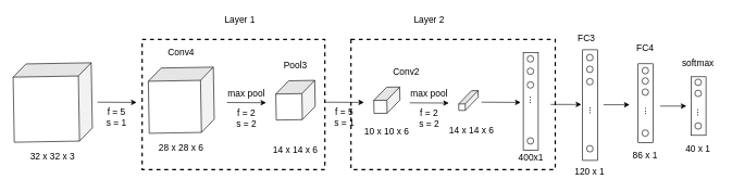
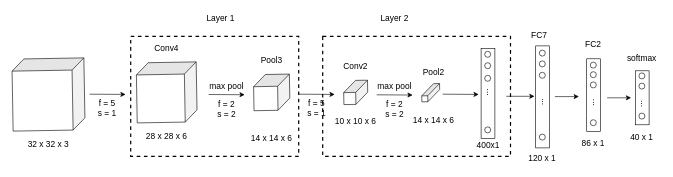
  <mxCell id="0" />
  <mxCell id="1" parent="0" />
  <mxCell id="2" value="" style="rounded=0;whiteSpace=wrap;html=1;fillColor=none;gradientColor=none;fontSize=14;dashed=1;strokeWidth=2;" vertex="1" parent="1"><mxGeometry x="217" y="60" width="280" height="200" as="geometry" /></mxCell>
  <mxCell id="3" value="" style="rounded=0;whiteSpace=wrap;html=1;fillColor=none;gradientColor=none;fontSize=14;dashed=1;strokeWidth=2;" vertex="1" parent="1"><mxGeometry x="537" y="60" width="313" height="200" as="geometry" /></mxCell>
  <mxCell id="4" value="" style="shape=cube;whiteSpace=wrap;html=1;boundedLbl=1;backgroundOutline=1;darkOpacity=0.05;darkOpacity2=0.1;fillColor=#ffffff;gradientColor=none;rotation=89;" vertex="1" parent="1"><mxGeometry x="20" y="97" width="120" height="120" as="geometry" /></mxCell>
  <mxCell id="5" value="32 x 32 x 3" style="text;html=1;strokeColor=none;fillColor=none;align=center;verticalAlign=middle;whiteSpace=wrap;rounded=0;fontSize=14;" vertex="1" parent="1"><mxGeometry x="35" y="230" width="90" height="20" as="geometry" /></mxCell>
  <mxCell id="6" value="" style="endArrow=classic;html=1;fontSize=14;" edge="1" parent="1"><mxGeometry width="50" height="50" relative="1" as="geometry"><mxPoint x="148.5" y="156.5" as="sourcePoint" /><mxPoint x="208.5" y="156.875" as="targetPoint" /></mxGeometry></mxCell>
  <mxCell id="7" value="f = 5&lt;br&gt;s = 1" style="text;html=1;strokeColor=none;fillColor=none;align=center;verticalAlign=middle;whiteSpace=wrap;rounded=0;fontSize=14;" vertex="1" parent="1"><mxGeometry x="158" y="170" width="40" height="20" as="geometry" /></mxCell>
  <mxCell id="8" value="" style="shape=cube;whiteSpace=wrap;html=1;boundedLbl=1;backgroundOutline=1;darkOpacity=0.05;darkOpacity2=0.1;fillColor=#ffffff;gradientColor=none;rotation=89;" vertex="1" parent="1"><mxGeometry x="227" y="103.5" width="100" height="100" as="geometry" /></mxCell>
  <mxCell id="9" value="28 x 28 x 6" style="text;html=1;strokeColor=none;fillColor=none;align=center;verticalAlign=middle;whiteSpace=wrap;rounded=0;fontSize=14;" vertex="1" parent="1"><mxGeometry x="232" y="217" width="90" height="20" as="geometry" /></mxCell>
  <mxCell id="10" value="Conv4" style="text;html=1;strokeColor=none;fillColor=none;align=center;verticalAlign=middle;whiteSpace=wrap;rounded=0;fontSize=14;" vertex="1" parent="1"><mxGeometry x="232" y="70" width="90" height="20" as="geometry" /></mxCell>
  <mxCell id="11" value="" style="endArrow=classic;html=1;fontSize=14;" edge="1" parent="1"><mxGeometry width="50" height="50" relative="1" as="geometry"><mxPoint x="347" y="157" as="sourcePoint" /><mxPoint x="407" y="157.375" as="targetPoint" /></mxGeometry></mxCell>
  <mxCell id="12" value="f = 2&lt;br&gt;s = 2" style="text;html=1;strokeColor=none;fillColor=none;align=center;verticalAlign=middle;whiteSpace=wrap;rounded=0;fontSize=14;" vertex="1" parent="1"><mxGeometry x="357" y="170.5" width="40" height="20" as="geometry" /></mxCell>
  <mxCell id="13" value="max pool" style="text;html=1;strokeColor=none;fillColor=none;align=center;verticalAlign=middle;whiteSpace=wrap;rounded=0;fontSize=14;" vertex="1" parent="1"><mxGeometry x="332" y="133.5" width="90" height="20" as="geometry" /></mxCell>
  <mxCell id="14" value="" style="shape=cube;whiteSpace=wrap;html=1;boundedLbl=1;backgroundOutline=1;darkOpacity=0.05;darkOpacity2=0.1;fillColor=#ffffff;gradientColor=none;rotation=89;" vertex="1" parent="1"><mxGeometry x="422" y="123.5" width="60" height="60" as="geometry" /></mxCell>
  <mxCell id="15" value="Pool3" style="text;html=1;strokeColor=none;fillColor=none;align=center;verticalAlign=middle;whiteSpace=wrap;rounded=0;fontSize=14;" vertex="1" parent="1"><mxGeometry x="407" y="90" width="90" height="20" as="geometry" /></mxCell>
  <mxCell id="16" value="14 x 14 x 6" style="text;html=1;strokeColor=none;fillColor=none;align=center;verticalAlign=middle;whiteSpace=wrap;rounded=0;fontSize=14;" vertex="1" parent="1"><mxGeometry x="407" y="220" width="90" height="20" as="geometry" /></mxCell>
  <mxCell id="17" value="Layer 1" style="text;html=1;strokeColor=none;fillColor=none;align=center;verticalAlign=middle;whiteSpace=wrap;rounded=0;dashed=1;fontSize=14;" vertex="1" parent="1"><mxGeometry x="337" y="20" width="60" height="20" as="geometry" /></mxCell>
  <mxCell id="18" value="" style="endArrow=classic;html=1;fontSize=14;" edge="1" parent="1"><mxGeometry width="50" height="50" relative="1" as="geometry"><mxPoint x="497" y="156.5" as="sourcePoint" /><mxPoint x="557" y="156.875" as="targetPoint" /></mxGeometry></mxCell>
  <mxCell id="19" value="f = 5&lt;br&gt;s = 1" style="text;html=1;strokeColor=none;fillColor=none;align=center;verticalAlign=middle;whiteSpace=wrap;rounded=0;fontSize=14;" vertex="1" parent="1"><mxGeometry x="507" y="170" width="40" height="20" as="geometry" /></mxCell>
  <mxCell id="20" value="" style="shape=cube;whiteSpace=wrap;html=1;boundedLbl=1;backgroundOutline=1;darkOpacity=0.05;darkOpacity2=0.1;fillColor=#ffffff;gradientColor=none;rotation=89;" vertex="1" parent="1"><mxGeometry x="572" y="133.5" width="40" height="40" as="geometry" /></mxCell>
  <mxCell id="21" value="10 x 10 x 6" style="text;html=1;strokeColor=none;fillColor=none;align=center;verticalAlign=middle;whiteSpace=wrap;rounded=0;fontSize=14;" vertex="1" parent="1"><mxGeometry x="547" y="191" width="90" height="20" as="geometry" /></mxCell>
- <mxCell id="22" value="Conv2" style="text;html=1;strokeColor=none;fillColor=none;align=center;verticalAlign=middle;whiteSpace=wrap;rounded=0;fontSize=14;" vertex="1" parent="1"><mxGeometry x="577" y="100" width="90" height="20" as="geometry" /></mxCell>
+ <mxCell id="22" value="Conv2" style="text;html=1;strokeColor=none;fillColor=none;align=center;verticalAlign=middle;whiteSpace=wrap;rounded=0;fontSize=14;" vertex="1" parent="1"><mxGeometry x="547" y="100" width="90" height="20" as="geometry" /></mxCell>
  <mxCell id="23" value="" style="endArrow=classic;html=1;fontSize=14;" edge="1" parent="1"><mxGeometry width="50" height="50" relative="1" as="geometry"><mxPoint x="627" y="157.5" as="sourcePoint" /><mxPoint x="687" y="157.875" as="targetPoint" /></mxGeometry></mxCell>
  <mxCell id="24" value="f = 2&lt;br&gt;s = 2" style="text;html=1;strokeColor=none;fillColor=none;align=center;verticalAlign=middle;whiteSpace=wrap;rounded=0;fontSize=14;" vertex="1" parent="1"><mxGeometry x="637" y="171" width="40" height="20" as="geometry" /></mxCell>
  <mxCell id="25" value="max pool" style="text;html=1;strokeColor=none;fillColor=none;align=center;verticalAlign=middle;whiteSpace=wrap;rounded=0;fontSize=14;" vertex="1" parent="1"><mxGeometry x="612" y="134" width="90" height="20" as="geometry" /></mxCell>
  <mxCell id="26" value="" style="shape=cube;whiteSpace=wrap;html=1;boundedLbl=1;backgroundOutline=1;darkOpacity=0.05;darkOpacity2=0.1;fillColor=#ffffff;gradientColor=none;rotation=89;" vertex="1" parent="1"><mxGeometry x="702" y="139" width="30" height="30" as="geometry" /></mxCell>
  <mxCell id="27" value="14 x 14 x 6" style="text;html=1;strokeColor=none;fillColor=none;align=center;verticalAlign=middle;whiteSpace=wrap;rounded=0;fontSize=14;" vertex="1" parent="1"><mxGeometry x="677" y="190" width="90" height="20" as="geometry" /></mxCell>
  <mxCell id="28" value="Layer 2" style="text;html=1;strokeColor=none;fillColor=none;align=center;verticalAlign=middle;whiteSpace=wrap;rounded=0;dashed=1;fontSize=14;" vertex="1" parent="1"><mxGeometry x="627" y="20" width="60" height="20" as="geometry" /></mxCell>
+ <mxCell id="29" value="Pool2" style="text;html=1;strokeColor=none;fillColor=none;align=center;verticalAlign=middle;whiteSpace=wrap;rounded=0;fontSize=14;" vertex="1" parent="1"><mxGeometry x="677" y="110" width="90" height="20" as="geometry" /></mxCell>
  <mxCell id="30" value="" style="endArrow=classic;html=1;fontSize=14;" edge="1" parent="1"><mxGeometry width="50" height="50" relative="1" as="geometry"><mxPoint x="737" y="156.5" as="sourcePoint" /><mxPoint x="797" y="156.875" as="targetPoint" /></mxGeometry></mxCell>
  <mxCell id="31" value="" style="endArrow=classic;html=1;fontSize=14;" edge="1" parent="1"><mxGeometry width="50" height="50" relative="1" as="geometry"><mxPoint x="843" y="160" as="sourcePoint" /><mxPoint x="890" y="160" as="targetPoint" /></mxGeometry></mxCell>
  <mxCell id="32" value="" style="rounded=0;whiteSpace=wrap;html=1;strokeWidth=1;fillColor=none;gradientColor=none;fontSize=14;" vertex="1" parent="1"><mxGeometry x="801" y="80" width="23" height="150" as="geometry" /></mxCell>
  <mxCell id="33" value="" style="ellipse;whiteSpace=wrap;html=1;strokeWidth=1;fillColor=none;gradientColor=none;fontSize=14;" vertex="1" parent="1"><mxGeometry x="807" y="104" width="10" height="10" as="geometry" /></mxCell>
  <mxCell id="34" value="" style="ellipse;whiteSpace=wrap;html=1;strokeWidth=1;fillColor=none;gradientColor=none;fontSize=14;" vertex="1" parent="1"><mxGeometry x="807" y="85" width="10" height="10" as="geometry" /></mxCell>
  <mxCell id="35" value="..." style="text;html=1;strokeColor=none;fillColor=none;align=center;verticalAlign=middle;whiteSpace=wrap;rounded=0;fontSize=14;rotation=90;" vertex="1" parent="1"><mxGeometry x="797" y="143.5" width="40" height="20" as="geometry" /></mxCell>
  <mxCell id="36" value="" style="ellipse;whiteSpace=wrap;html=1;strokeWidth=1;fillColor=none;gradientColor=none;fontSize=14;" vertex="1" parent="1"><mxGeometry x="807" y="125" width="10" height="10" as="geometry" /></mxCell>
  <mxCell id="37" value="" style="ellipse;whiteSpace=wrap;html=1;strokeWidth=1;fillColor=none;gradientColor=none;fontSize=14;" vertex="1" parent="1"><mxGeometry x="807" y="211" width="10" height="10" as="geometry" /></mxCell>
  <mxCell id="38" value="400x1" style="text;html=1;strokeColor=none;fillColor=none;align=center;verticalAlign=middle;whiteSpace=wrap;rounded=0;dashed=1;fontSize=14;" vertex="1" parent="1"><mxGeometry x="782.5" y="232" width="60" height="20" as="geometry" /></mxCell>
  <mxCell id="39" value="" style="group" vertex="1" connectable="0" parent="1"><mxGeometry x="873" y="47.5" width="226" height="225" as="geometry" /></mxCell>
  <mxCell id="40" value="" style="group" vertex="1" connectable="0" parent="39"><mxGeometry width="226" height="225" as="geometry" /></mxCell>
- <mxCell id="41" value="FC3" style="text;html=1;strokeColor=none;fillColor=none;align=center;verticalAlign=middle;whiteSpace=wrap;rounded=0;fontSize=14;" vertex="1" parent="40"><mxGeometry x="5" width="40" height="20" as="geometry" /></mxCell>
+ <mxCell id="41" value="FC7" style="text;html=1;strokeColor=none;fillColor=none;align=center;verticalAlign=middle;whiteSpace=wrap;rounded=0;fontSize=14;" vertex="1" parent="40"><mxGeometry x="5" width="40" height="20" as="geometry" /></mxCell>
  <mxCell id="42" value="" style="rounded=0;whiteSpace=wrap;html=1;strokeWidth=1;fillColor=none;gradientColor=none;fontSize=14;" vertex="1" parent="40"><mxGeometry x="104" y="50" width="23" height="121" as="geometry" /></mxCell>
  <mxCell id="43" value="" style="ellipse;whiteSpace=wrap;html=1;strokeWidth=1;fillColor=none;gradientColor=none;fontSize=14;" vertex="1" parent="40"><mxGeometry x="110" y="71.5" width="10" height="10" as="geometry" /></mxCell>
  <mxCell id="44" value="" style="ellipse;whiteSpace=wrap;html=1;strokeWidth=1;fillColor=none;gradientColor=none;fontSize=14;" vertex="1" parent="40"><mxGeometry x="110" y="55.5" width="10" height="10" as="geometry" /></mxCell>
  <mxCell id="45" value="..." style="text;html=1;strokeColor=none;fillColor=none;align=center;verticalAlign=middle;whiteSpace=wrap;rounded=0;fontSize=14;rotation=90;" vertex="1" parent="40"><mxGeometry x="100" y="113" width="40" height="20" as="geometry" /></mxCell>
  <mxCell id="46" value="" style="ellipse;whiteSpace=wrap;html=1;strokeWidth=1;fillColor=none;gradientColor=none;fontSize=14;" vertex="1" parent="40"><mxGeometry x="110" y="88.5" width="10" height="10" as="geometry" /></mxCell>
  <mxCell id="47" value="" style="ellipse;whiteSpace=wrap;html=1;strokeWidth=1;fillColor=none;gradientColor=none;fontSize=14;" vertex="1" parent="40"><mxGeometry x="110" y="151.5" width="10" height="10" as="geometry" /></mxCell>
  <mxCell id="48" value="86 x 1" style="text;html=1;strokeColor=none;fillColor=none;align=center;verticalAlign=middle;whiteSpace=wrap;rounded=0;dashed=1;fontSize=14;" vertex="1" parent="40"><mxGeometry x="85" y="180" width="60" height="20" as="geometry" /></mxCell>
- <mxCell id="49" value="FC4" style="text;html=1;strokeColor=none;fillColor=none;align=center;verticalAlign=middle;whiteSpace=wrap;rounded=0;fontSize=14;" vertex="1" parent="40"><mxGeometry x="95" y="15.5" width="40" height="20" as="geometry" /></mxCell>
+ <mxCell id="49" value="FC2" style="text;html=1;strokeColor=none;fillColor=none;align=center;verticalAlign=middle;whiteSpace=wrap;rounded=0;fontSize=14;" vertex="1" parent="40"><mxGeometry x="95" y="15.5" width="40" height="20" as="geometry" /></mxCell>
  <mxCell id="50" value="" style="rounded=0;whiteSpace=wrap;html=1;strokeWidth=1;fillColor=none;gradientColor=none;fontSize=14;" vertex="1" parent="40"><mxGeometry x="19" y="28.5" width="23" height="170" as="geometry" /></mxCell>
  <mxCell id="51" value="" style="ellipse;whiteSpace=wrap;html=1;strokeWidth=1;fillColor=none;gradientColor=none;fontSize=14;" vertex="1" parent="40"><mxGeometry x="25" y="53.5" width="10" height="10" as="geometry" /></mxCell>
  <mxCell id="52" value="" style="ellipse;whiteSpace=wrap;html=1;strokeWidth=1;fillColor=none;gradientColor=none;fontSize=14;" vertex="1" parent="40"><mxGeometry x="25" y="35.5" width="10" height="10" as="geometry" /></mxCell>
  <mxCell id="53" value="..." style="text;html=1;strokeColor=none;fillColor=none;align=center;verticalAlign=middle;whiteSpace=wrap;rounded=0;fontSize=14;rotation=90;" vertex="1" parent="40"><mxGeometry x="15" y="112" width="40" height="20" as="geometry" /></mxCell>
  <mxCell id="54" value="" style="ellipse;whiteSpace=wrap;html=1;strokeWidth=1;fillColor=none;gradientColor=none;fontSize=14;" vertex="1" parent="40"><mxGeometry x="25" y="72.5" width="10" height="10" as="geometry" /></mxCell>
  <mxCell id="55" value="" style="ellipse;whiteSpace=wrap;html=1;strokeWidth=1;fillColor=none;gradientColor=none;fontSize=14;" vertex="1" parent="40"><mxGeometry x="25" y="175.5" width="10" height="10" as="geometry" /></mxCell>
  <mxCell id="56" value="120 x 1" style="text;html=1;strokeColor=none;fillColor=none;align=center;verticalAlign=middle;whiteSpace=wrap;rounded=0;dashed=1;fontSize=14;" vertex="1" parent="40"><mxGeometry y="205" width="60" height="20" as="geometry" /></mxCell>
  <mxCell id="57" value="" style="endArrow=classic;html=1;fontSize=14;" edge="1" parent="40"><mxGeometry width="50" height="50" relative="1" as="geometry"><mxPoint x="51" y="113" as="sourcePoint" /><mxPoint x="91" y="113" as="targetPoint" /></mxGeometry></mxCell>
  <mxCell id="58" value="" style="rounded=0;whiteSpace=wrap;html=1;strokeWidth=1;fillColor=none;gradientColor=none;fontSize=14;" vertex="1" parent="40"><mxGeometry x="185" y="70" width="23" height="90" as="geometry" /></mxCell>
  <mxCell id="59" value="" style="ellipse;whiteSpace=wrap;html=1;strokeWidth=1;fillColor=none;gradientColor=none;fontSize=14;" vertex="1" parent="40"><mxGeometry x="191" y="73.5" width="10" height="10" as="geometry" /></mxCell>
  <mxCell id="60" value="..." style="text;html=1;strokeColor=none;fillColor=none;align=center;verticalAlign=middle;whiteSpace=wrap;rounded=0;fontSize=14;rotation=90;" vertex="1" parent="40"><mxGeometry x="181" y="115" width="40" height="20" as="geometry" /></mxCell>
  <mxCell id="61" value="" style="ellipse;whiteSpace=wrap;html=1;strokeWidth=1;fillColor=none;gradientColor=none;fontSize=14;" vertex="1" parent="40"><mxGeometry x="191" y="90.5" width="10" height="10" as="geometry" /></mxCell>
  <mxCell id="62" value="" style="ellipse;whiteSpace=wrap;html=1;strokeWidth=1;fillColor=none;gradientColor=none;fontSize=14;" vertex="1" parent="40"><mxGeometry x="191" y="140.5" width="10" height="10" as="geometry" /></mxCell>
  <mxCell id="63" value="40 x 1" style="text;html=1;strokeColor=none;fillColor=none;align=center;verticalAlign=middle;whiteSpace=wrap;rounded=0;dashed=1;fontSize=14;" vertex="1" parent="40"><mxGeometry x="166" y="170" width="60" height="20" as="geometry" /></mxCell>
  <mxCell id="64" value="softmax" style="text;html=1;strokeColor=none;fillColor=none;align=center;verticalAlign=middle;whiteSpace=wrap;rounded=0;fontSize=14;" vertex="1" parent="40"><mxGeometry x="176" y="38.5" width="40" height="20" as="geometry" /></mxCell>
  <mxCell id="65" value="" style="endArrow=classic;html=1;fontSize=14;" edge="1" parent="40"><mxGeometry width="50" height="50" relative="1" as="geometry"><mxPoint x="138" y="115" as="sourcePoint" /><mxPoint x="178" y="115" as="targetPoint" /></mxGeometry></mxCell>
